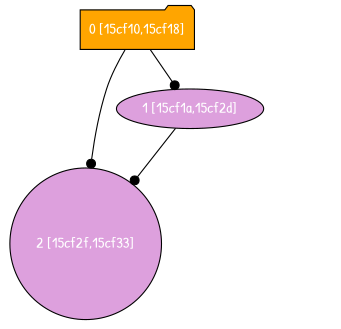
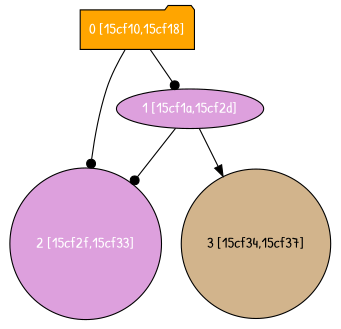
  digraph {
    fontname="Patrick Hand"
    node [fillcolor=plum fontcolor="#ffffff" shape=circle style=filled fontname="Patrick Hand"]
    edge [arrowhead=dot fontname="Patrick Hand"]
    n1 [fillcolor=orange label="0 [15cf10,15cf18]" shape=folder]
    n2 [label="1 [15cf1a,15cf2d]" shape=ellipse]
    n3 [label="2 [15cf2f,15cf33]"]
+   n4 [fillcolor=tan fontcolor="#000000" label="3 [15cf34,15cf37]"]
    n1 -> n2
    n1 -> n3
    n2 -> n3
+   n2 -> n4 [arrowhead=normal]
  }
